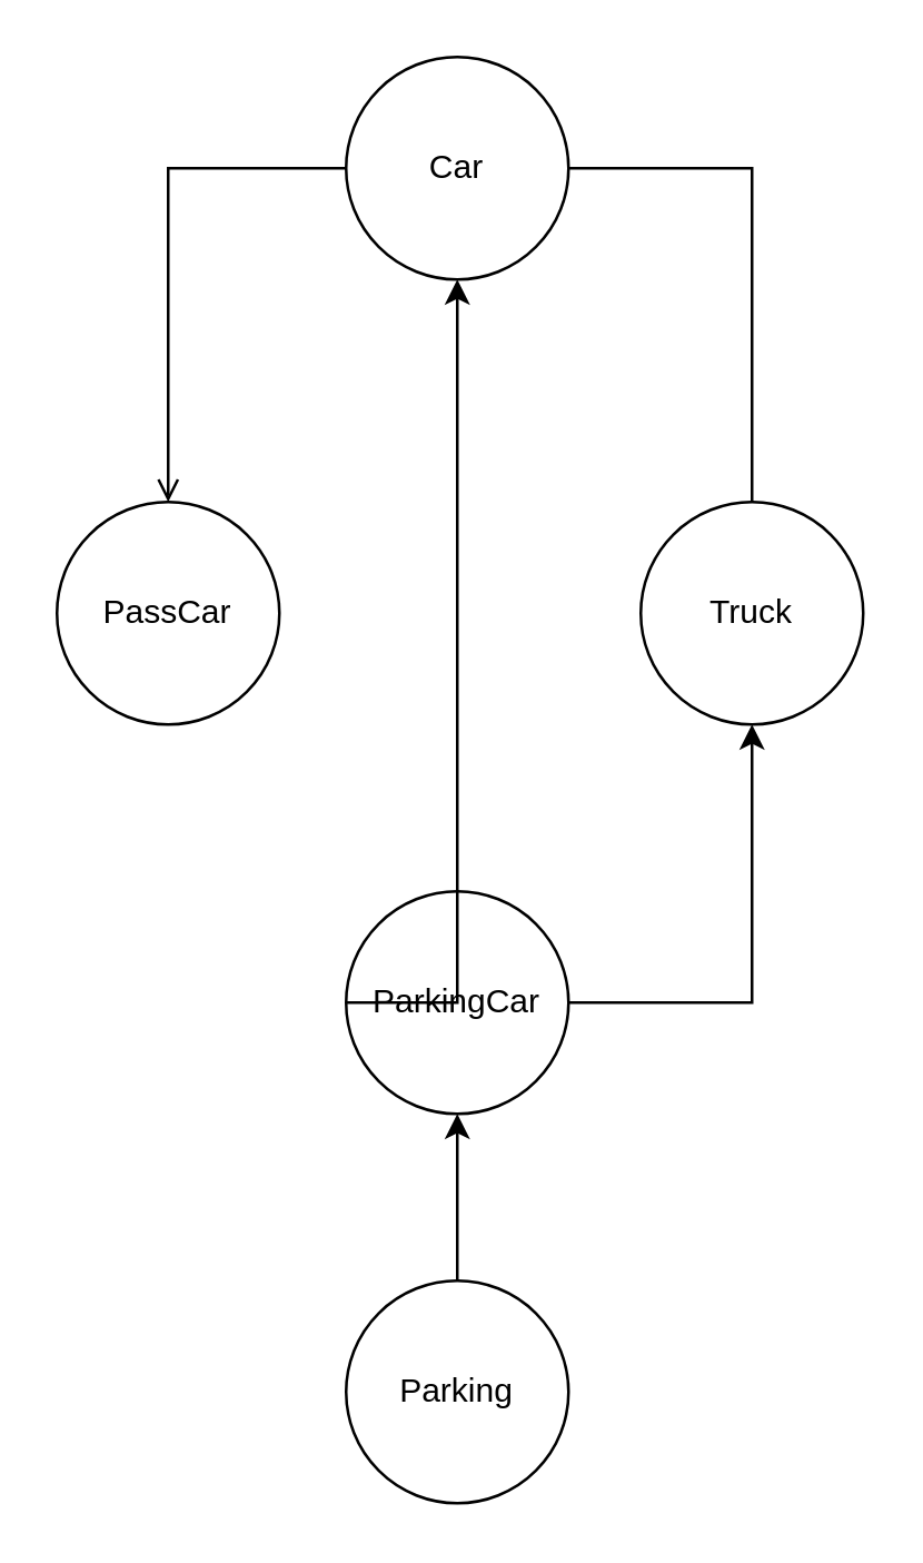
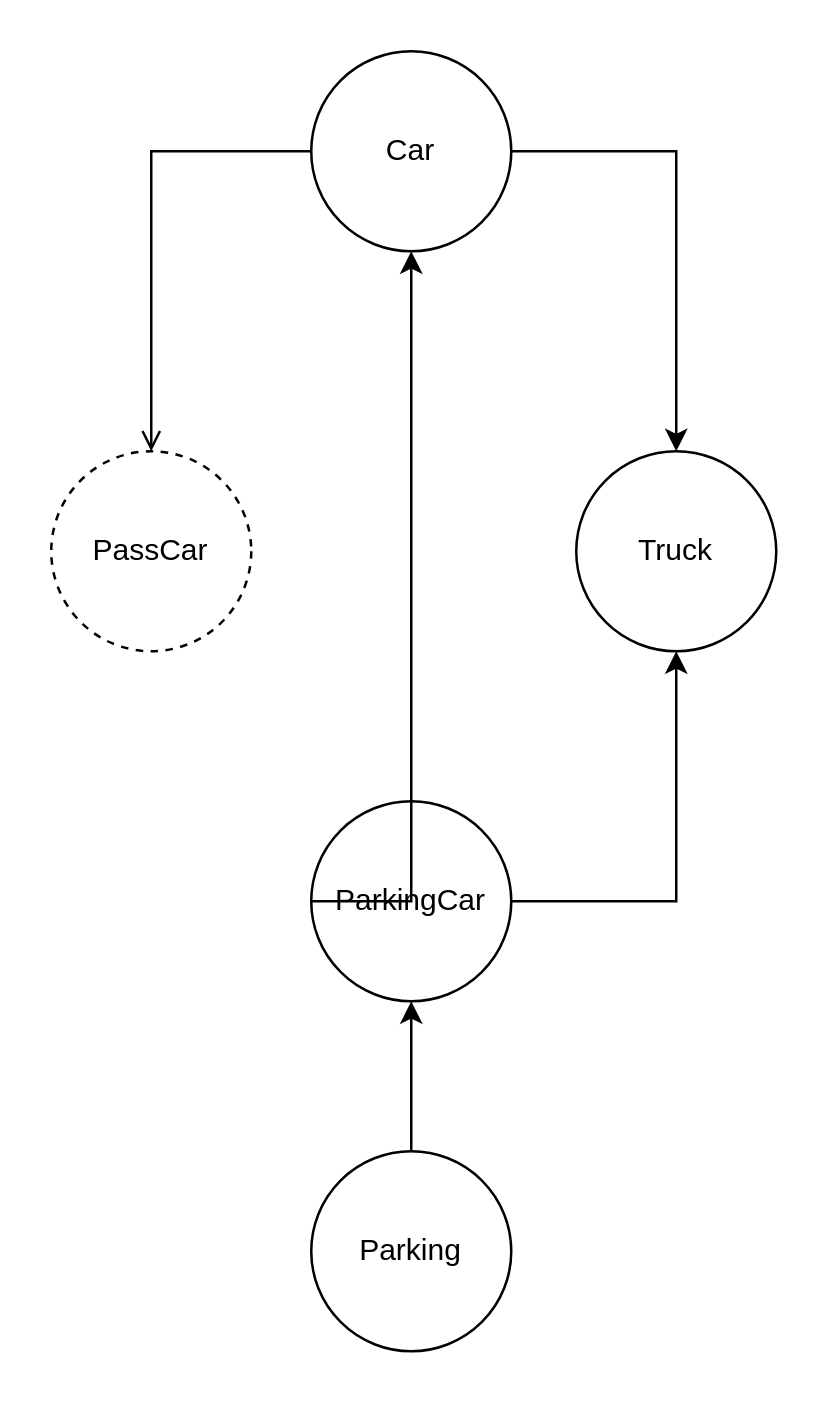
  <mxCell id="0" />
  <mxCell id="1" parent="0" />
- <mxCell id="2" value="PassCar" style="ellipse;whiteSpace=wrap;html=1;aspect=fixed;" parent="1" vertex="1"><mxGeometry x="20" y="180" width="80" height="80" as="geometry" /></mxCell>
+ <mxCell id="2" value="PassCar" style="ellipse;whiteSpace=wrap;html=1;aspect=fixed;dashed=1;" parent="1" vertex="1"><mxGeometry x="20" y="180" width="80" height="80" as="geometry" /></mxCell>
  <mxCell id="3" value="ParkingCar" style="ellipse;whiteSpace=wrap;html=1;aspect=fixed;" parent="1" vertex="1"><mxGeometry x="124" y="320" width="80" height="80" as="geometry" /></mxCell>
  <mxCell id="4" value="" style="edgeStyle=segmentEdgeStyle;endArrow=classic;html=1;rounded=0;exitX=0;exitY=0.5;exitDx=0;exitDy=0;" parent="1" source="3" target="9" edge="1"><mxGeometry width="50" height="50" relative="1" as="geometry"><mxPoint x="140" y="330" as="sourcePoint" /><mxPoint x="190" y="280" as="targetPoint" /></mxGeometry></mxCell>
  <mxCell id="5" value="Parking" style="ellipse;whiteSpace=wrap;html=1;aspect=fixed;" vertex="1" parent="1"><mxGeometry x="124" y="460" width="80" height="80" as="geometry" /></mxCell>
  <mxCell id="6" value="" style="endArrow=classic;html=1;rounded=0;exitX=0.5;exitY=0;exitDx=0;exitDy=0;entryX=0.5;entryY=1;entryDx=0;entryDy=0;" edge="1" parent="1" source="5" target="3"><mxGeometry width="50" height="50" relative="1" as="geometry"><mxPoint x="140" y="330" as="sourcePoint" /><mxPoint x="-10" y="460" as="targetPoint" /><Array as="points"><mxPoint x="164" y="430" /></Array></mxGeometry></mxCell>
  <mxCell id="7" value="Truck" style="ellipse;whiteSpace=wrap;html=1;aspect=fixed;" vertex="1" parent="1"><mxGeometry x="230" y="180" width="80" height="80" as="geometry" /></mxCell>
  <mxCell id="8" value="" style="endArrow=classic;html=1;rounded=0;entryX=0.5;entryY=1;entryDx=0;entryDy=0;exitX=1;exitY=0.5;exitDx=0;exitDy=0;" edge="1" parent="1" source="3" target="7"><mxGeometry width="50" height="50" relative="1" as="geometry"><mxPoint x="140" y="330" as="sourcePoint" /><mxPoint x="190" y="280" as="targetPoint" /><Array as="points"><mxPoint x="270" y="360" /></Array></mxGeometry></mxCell>
  <mxCell id="9" value="Car" style="ellipse;whiteSpace=wrap;html=1;aspect=fixed;" vertex="1" parent="1"><mxGeometry x="124" y="20" width="80" height="80" as="geometry" /></mxCell>
  <mxCell id="10" value="" style="endArrow=open;html=1;rounded=0;entryX=0.5;entryY=0;entryDx=0;entryDy=0;exitX=0;exitY=0.5;exitDx=0;exitDy=0;" edge="1" parent="1" source="9" target="2"><mxGeometry width="50" height="50" relative="1" as="geometry"><mxPoint x="-20" y="90" as="sourcePoint" /><mxPoint x="100" y="80" as="targetPoint" /><Array as="points"><mxPoint x="60" y="60" /></Array></mxGeometry></mxCell>
- <mxCell id="11" value="" style="endArrow=none;html=1;rounded=0;entryX=0.5;entryY=0;entryDx=0;entryDy=0;" edge="1" parent="1" source="9" target="7"><mxGeometry width="50" height="50" relative="1" as="geometry"><mxPoint x="260" y="130" as="sourcePoint" /><mxPoint x="200" y="190" as="targetPoint" /><Array as="points"><mxPoint x="270" y="60" /></Array></mxGeometry></mxCell>
+ <mxCell id="11" value="" style="endArrow=classic;html=1;rounded=0;entryX=0.5;entryY=0;entryDx=0;entryDy=0;" edge="1" parent="1" source="9" target="7"><mxGeometry width="50" height="50" relative="1" as="geometry"><mxPoint x="260" y="130" as="sourcePoint" /><mxPoint x="200" y="190" as="targetPoint" /><Array as="points"><mxPoint x="270" y="60" /></Array></mxGeometry></mxCell>
